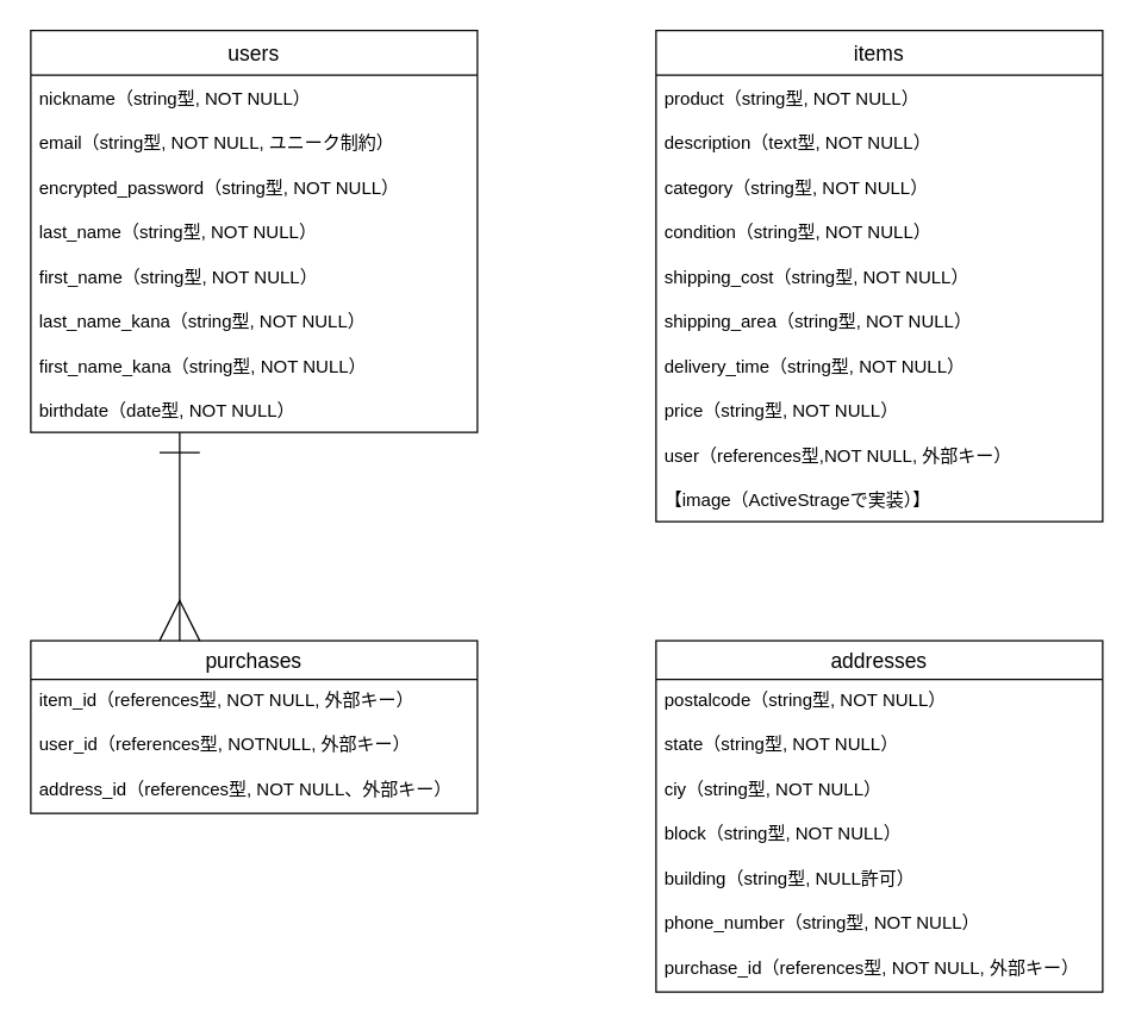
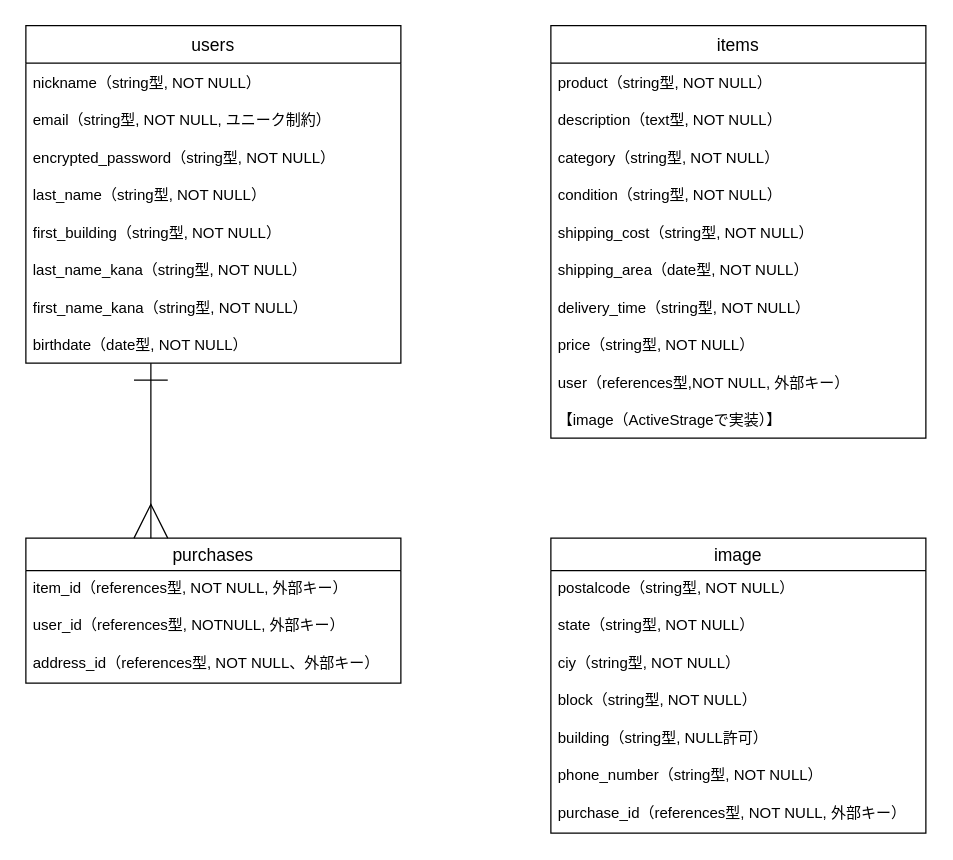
  <mxCell id="0" />
  <mxCell id="1" parent="0" />
  <mxCell id="2" value="users" style="swimlane;fontStyle=0;childLayout=stackLayout;horizontal=1;startSize=30;horizontalStack=0;resizeParent=1;resizeParentMax=0;resizeLast=0;collapsible=1;marginBottom=0;align=center;fontSize=14;" vertex="1" parent="1"><mxGeometry x="20" y="20" width="300" height="270" as="geometry"><mxRectangle x="20" y="190" width="60" height="30" as="alternateBounds" /></mxGeometry></mxCell>
  <mxCell id="3" value="nickname（string型, NOT NULL）" style="text;strokeColor=none;fillColor=none;spacingLeft=4;spacingRight=4;overflow=hidden;rotatable=0;points=[[0,0.5],[1,0.5]];portConstraint=eastwest;fontSize=12;verticalAlign=middle;" vertex="1" parent="2"><mxGeometry y="30" width="300" height="30" as="geometry" /></mxCell>
  <mxCell id="4" value="email（string型, NOT NULL, ユニーク制約）" style="text;strokeColor=none;fillColor=none;spacingLeft=4;spacingRight=4;overflow=hidden;rotatable=0;points=[[0,0.5],[1,0.5]];portConstraint=eastwest;fontSize=12;verticalAlign=middle;" vertex="1" parent="2"><mxGeometry y="60" width="300" height="30" as="geometry" /></mxCell>
  <mxCell id="5" value="encrypted_password（string型, NOT NULL）" style="text;strokeColor=none;fillColor=none;spacingLeft=4;spacingRight=4;overflow=hidden;rotatable=0;points=[[0,0.5],[1,0.5]];portConstraint=eastwest;fontSize=12;verticalAlign=middle;" vertex="1" parent="2"><mxGeometry y="90" width="300" height="30" as="geometry" /></mxCell>
  <mxCell id="6" value="last_name（string型, NOT NULL）" style="text;strokeColor=none;fillColor=none;spacingLeft=4;spacingRight=4;overflow=hidden;rotatable=0;points=[[0,0.5],[1,0.5]];portConstraint=eastwest;fontSize=12;verticalAlign=middle;" vertex="1" parent="2"><mxGeometry y="120" width="300" height="30" as="geometry" /></mxCell>
- <mxCell id="7" value="first_name（string型, NOT NULL）" style="text;strokeColor=none;fillColor=none;spacingLeft=4;spacingRight=4;overflow=hidden;rotatable=0;points=[[0,0.5],[1,0.5]];portConstraint=eastwest;fontSize=12;verticalAlign=middle;" vertex="1" parent="2"><mxGeometry y="150" width="300" height="30" as="geometry" /></mxCell>
+ <mxCell id="7" value="first_building（string型, NOT NULL）" style="text;strokeColor=none;fillColor=none;spacingLeft=4;spacingRight=4;overflow=hidden;rotatable=0;points=[[0,0.5],[1,0.5]];portConstraint=eastwest;fontSize=12;verticalAlign=middle;" vertex="1" parent="2"><mxGeometry y="150" width="300" height="30" as="geometry" /></mxCell>
  <mxCell id="8" value="last_name_kana（string型, NOT NULL）" style="text;strokeColor=none;fillColor=none;spacingLeft=4;spacingRight=4;overflow=hidden;rotatable=0;points=[[0,0.5],[1,0.5]];portConstraint=eastwest;fontSize=12;verticalAlign=middle;" vertex="1" parent="2"><mxGeometry y="180" width="300" height="30" as="geometry" /></mxCell>
  <mxCell id="9" value="first_name_kana（string型, NOT NULL）" style="text;strokeColor=none;fillColor=none;spacingLeft=4;spacingRight=4;overflow=hidden;rotatable=0;points=[[0,0.5],[1,0.5]];portConstraint=eastwest;fontSize=12;verticalAlign=middle;" vertex="1" parent="2"><mxGeometry y="210" width="300" height="30" as="geometry" /></mxCell>
  <mxCell id="10" value="birthdate（date型, NOT NULL）" style="text;strokeColor=none;fillColor=none;spacingLeft=4;spacingRight=4;overflow=hidden;rotatable=0;points=[[0,0.5],[1,0.5]];portConstraint=eastwest;fontSize=12;verticalAlign=middle;" vertex="1" parent="2"><mxGeometry y="240" width="300" height="30" as="geometry" /></mxCell>
  <mxCell id="11" value="items" style="swimlane;fontStyle=0;childLayout=stackLayout;horizontal=1;startSize=30;horizontalStack=0;resizeParent=1;resizeParentMax=0;resizeLast=0;collapsible=1;marginBottom=0;align=center;fontSize=14;" vertex="1" parent="1"><mxGeometry x="440" y="20" width="300" height="330" as="geometry" /></mxCell>
  <mxCell id="12" value="product（string型, NOT NULL）" style="text;strokeColor=none;fillColor=none;spacingLeft=4;spacingRight=4;overflow=hidden;rotatable=0;points=[[0,0.5],[1,0.5]];portConstraint=eastwest;fontSize=12;verticalAlign=middle;" vertex="1" parent="11"><mxGeometry y="30" width="300" height="30" as="geometry" /></mxCell>
  <mxCell id="13" value="description（text型, NOT NULL）" style="text;strokeColor=none;fillColor=none;spacingLeft=4;spacingRight=4;overflow=hidden;rotatable=0;points=[[0,0.5],[1,0.5]];portConstraint=eastwest;fontSize=12;verticalAlign=middle;" vertex="1" parent="11"><mxGeometry y="60" width="300" height="30" as="geometry" /></mxCell>
  <mxCell id="14" value="category（string型, NOT NULL）" style="text;strokeColor=none;fillColor=none;spacingLeft=4;spacingRight=4;overflow=hidden;rotatable=0;points=[[0,0.5],[1,0.5]];portConstraint=eastwest;fontSize=12;verticalAlign=middle;" vertex="1" parent="11"><mxGeometry y="90" width="300" height="30" as="geometry" /></mxCell>
  <mxCell id="15" value="condition（string型, NOT NULL）" style="text;strokeColor=none;fillColor=none;spacingLeft=4;spacingRight=4;overflow=hidden;rotatable=0;points=[[0,0.5],[1,0.5]];portConstraint=eastwest;fontSize=12;verticalAlign=middle;" vertex="1" parent="11"><mxGeometry y="120" width="300" height="30" as="geometry" /></mxCell>
  <mxCell id="16" value="shipping_cost（string型, NOT NULL）" style="text;strokeColor=none;fillColor=none;spacingLeft=4;spacingRight=4;overflow=hidden;rotatable=0;points=[[0,0.5],[1,0.5]];portConstraint=eastwest;fontSize=12;verticalAlign=middle;" vertex="1" parent="11"><mxGeometry y="150" width="300" height="30" as="geometry" /></mxCell>
- <mxCell id="17" value="shipping_area（string型, NOT NULL）" style="text;strokeColor=none;fillColor=none;spacingLeft=4;spacingRight=4;overflow=hidden;rotatable=0;points=[[0,0.5],[1,0.5]];portConstraint=eastwest;fontSize=12;verticalAlign=middle;" vertex="1" parent="11"><mxGeometry y="180" width="300" height="30" as="geometry" /></mxCell>
+ <mxCell id="17" value="shipping_area（date型, NOT NULL）" style="text;strokeColor=none;fillColor=none;spacingLeft=4;spacingRight=4;overflow=hidden;rotatable=0;points=[[0,0.5],[1,0.5]];portConstraint=eastwest;fontSize=12;verticalAlign=middle;" vertex="1" parent="11"><mxGeometry y="180" width="300" height="30" as="geometry" /></mxCell>
  <mxCell id="18" value="delivery_time（string型, NOT NULL）" style="text;strokeColor=none;fillColor=none;spacingLeft=4;spacingRight=4;overflow=hidden;rotatable=0;points=[[0,0.5],[1,0.5]];portConstraint=eastwest;fontSize=12;verticalAlign=middle;" vertex="1" parent="11"><mxGeometry y="210" width="300" height="30" as="geometry" /></mxCell>
  <mxCell id="19" value="price（string型, NOT NULL）" style="text;strokeColor=none;fillColor=none;spacingLeft=4;spacingRight=4;overflow=hidden;rotatable=0;points=[[0,0.5],[1,0.5]];portConstraint=eastwest;fontSize=12;verticalAlign=middle;" vertex="1" parent="11"><mxGeometry y="240" width="300" height="30" as="geometry" /></mxCell>
  <mxCell id="20" value="user（references型,NOT NULL, 外部キー）" style="text;strokeColor=none;fillColor=none;spacingLeft=4;spacingRight=4;overflow=hidden;rotatable=0;points=[[0,0.5],[1,0.5]];portConstraint=eastwest;fontSize=12;verticalAlign=middle;" vertex="1" parent="11"><mxGeometry y="270" width="300" height="30" as="geometry" /></mxCell>
  <mxCell id="21" value="【image（ActiveStrageで実装）】" style="text;strokeColor=none;fillColor=none;spacingLeft=4;spacingRight=4;overflow=hidden;rotatable=0;points=[[0,0.5],[1,0.5]];portConstraint=eastwest;fontSize=12;verticalAlign=middle;" vertex="1" parent="11"><mxGeometry y="300" width="300" height="30" as="geometry" /></mxCell>
- <mxCell id="22" value="addresses" style="swimlane;fontStyle=0;childLayout=stackLayout;horizontal=1;startSize=26;horizontalStack=0;resizeParent=1;resizeParentMax=0;resizeLast=0;collapsible=1;marginBottom=0;align=center;fontSize=14;" vertex="1" parent="1"><mxGeometry x="440" y="430" width="300" height="236" as="geometry" /></mxCell>
+ <mxCell id="22" value="image" style="swimlane;fontStyle=0;childLayout=stackLayout;horizontal=1;startSize=26;horizontalStack=0;resizeParent=1;resizeParentMax=0;resizeLast=0;collapsible=1;marginBottom=0;align=center;fontSize=14;" vertex="1" parent="1"><mxGeometry x="440" y="430" width="300" height="236" as="geometry" /></mxCell>
  <mxCell id="23" value="postalcode（string型, NOT NULL）" style="text;strokeColor=none;fillColor=none;spacingLeft=4;spacingRight=4;overflow=hidden;rotatable=0;points=[[0,0.5],[1,0.5]];portConstraint=eastwest;fontSize=12;" vertex="1" parent="22"><mxGeometry y="26" width="300" height="30" as="geometry" /></mxCell>
  <mxCell id="24" value="state（string型, NOT NULL）" style="text;strokeColor=none;fillColor=none;spacingLeft=4;spacingRight=4;overflow=hidden;rotatable=0;points=[[0,0.5],[1,0.5]];portConstraint=eastwest;fontSize=12;" vertex="1" parent="22"><mxGeometry y="56" width="300" height="30" as="geometry" /></mxCell>
  <mxCell id="25" value="ciy（string型, NOT NULL）" style="text;strokeColor=none;fillColor=none;spacingLeft=4;spacingRight=4;overflow=hidden;rotatable=0;points=[[0,0.5],[1,0.5]];portConstraint=eastwest;fontSize=12;" vertex="1" parent="22"><mxGeometry y="86" width="300" height="30" as="geometry" /></mxCell>
  <mxCell id="26" value="block（string型, NOT NULL）" style="text;strokeColor=none;fillColor=none;spacingLeft=4;spacingRight=4;overflow=hidden;rotatable=0;points=[[0,0.5],[1,0.5]];portConstraint=eastwest;fontSize=12;" vertex="1" parent="22"><mxGeometry y="116" width="300" height="30" as="geometry" /></mxCell>
  <mxCell id="27" value="building（string型, NULL許可）" style="text;strokeColor=none;fillColor=none;spacingLeft=4;spacingRight=4;overflow=hidden;rotatable=0;points=[[0,0.5],[1,0.5]];portConstraint=eastwest;fontSize=12;" vertex="1" parent="22"><mxGeometry y="146" width="300" height="30" as="geometry" /></mxCell>
  <mxCell id="28" value="phone_number（string型, NOT NULL）" style="text;strokeColor=none;fillColor=none;spacingLeft=4;spacingRight=4;overflow=hidden;rotatable=0;points=[[0,0.5],[1,0.5]];portConstraint=eastwest;fontSize=12;" vertex="1" parent="22"><mxGeometry y="176" width="300" height="30" as="geometry" /></mxCell>
  <mxCell id="29" value="purchase_id（references型, NOT NULL, 外部キー）" style="text;strokeColor=none;fillColor=none;spacingLeft=4;spacingRight=4;overflow=hidden;rotatable=0;points=[[0,0.5],[1,0.5]];portConstraint=eastwest;fontSize=12;" vertex="1" parent="22"><mxGeometry y="206" width="300" height="30" as="geometry" /></mxCell>
  <mxCell id="30" value="purchases" style="swimlane;fontStyle=0;childLayout=stackLayout;horizontal=1;startSize=26;horizontalStack=0;resizeParent=1;resizeParentMax=0;resizeLast=0;collapsible=1;marginBottom=0;align=center;fontSize=14;" vertex="1" parent="1"><mxGeometry x="20" y="430" width="300" height="116" as="geometry" /></mxCell>
  <mxCell id="31" value="item_id（references型, NOT NULL, 外部キー）" style="text;strokeColor=none;fillColor=none;spacingLeft=4;spacingRight=4;overflow=hidden;rotatable=0;points=[[0,0.5],[1,0.5]];portConstraint=eastwest;fontSize=12;" vertex="1" parent="30"><mxGeometry y="26" width="300" height="30" as="geometry" /></mxCell>
  <mxCell id="32" value="user_id（references型, NOTNULL, 外部キー）" style="text;strokeColor=none;fillColor=none;spacingLeft=4;spacingRight=4;overflow=hidden;rotatable=0;points=[[0,0.5],[1,0.5]];portConstraint=eastwest;fontSize=12;" vertex="1" parent="30"><mxGeometry y="56" width="300" height="30" as="geometry" /></mxCell>
  <mxCell id="33" value="address_id（references型, NOT NULL、外部キー）" style="text;strokeColor=none;fillColor=none;spacingLeft=4;spacingRight=4;overflow=hidden;rotatable=0;points=[[0,0.5],[1,0.5]];portConstraint=eastwest;fontSize=12;" vertex="1" parent="30"><mxGeometry y="86" width="300" height="30" as="geometry" /></mxCell>
  <mxCell id="34" style="edgeStyle=none;html=1;startArrow=ERone;startFill=0;endArrow=ERmany;endFill=0;startSize=25;endSize=25;" edge="1" parent="1"><mxGeometry relative="1" as="geometry"><mxPoint x="120" y="290" as="sourcePoint" /><mxPoint x="120" y="430" as="targetPoint" /></mxGeometry></mxCell>
